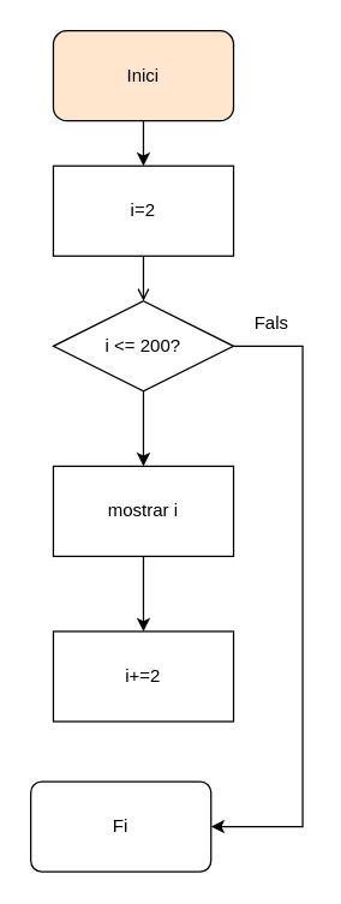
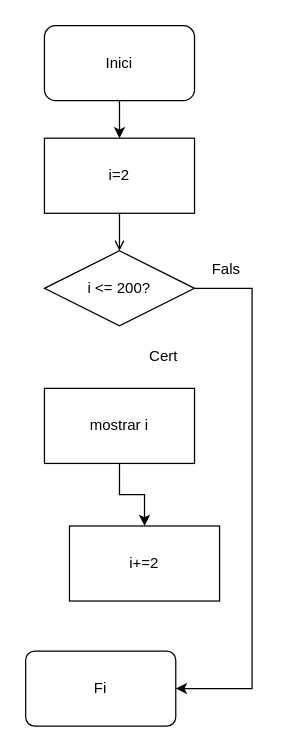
  <mxCell id="0" />
  <mxCell id="1" parent="0" />
  <mxCell id="2" style="edgeStyle=orthogonalEdgeStyle;rounded=0;orthogonalLoop=1;jettySize=auto;html=1;entryX=0.5;entryY=0;entryDx=0;entryDy=0;" edge="1" parent="1" source="3" target="6"><mxGeometry relative="1" as="geometry" /></mxCell>
- <mxCell id="3" value="&lt;div&gt;Inici&lt;/div&gt;" style="rounded=1;whiteSpace=wrap;html=1;fillColor=#ffe6cc;" parent="1" vertex="1"><mxGeometry x="35" width="120" height="60" as="geometry" y="20" /></mxCell>
+ <mxCell id="3" value="&lt;div&gt;Inici&lt;/div&gt;" style="rounded=1;whiteSpace=wrap;html=1;" parent="1" vertex="1"><mxGeometry x="35" width="120" height="60" as="geometry" y="20" /></mxCell>
  <mxCell id="4" value="Fi" style="whiteSpace=wrap;html=1;rounded=1;arcSize=12;" parent="1" vertex="1"><mxGeometry x="20" y="520" width="120" height="60" as="geometry" /></mxCell>
  <mxCell id="5" style="edgeStyle=orthogonalEdgeStyle;rounded=0;orthogonalLoop=1;jettySize=auto;html=1;entryX=0.5;entryY=0;entryDx=0;entryDy=0;endArrow=open;" edge="1" parent="1" source="6" target="11"><mxGeometry relative="1" as="geometry"><mxPoint x="95" y="200" as="targetPoint" /></mxGeometry></mxCell>
  <mxCell id="6" value="i=2" style="rounded=0;whiteSpace=wrap;html=1;" vertex="1" parent="1"><mxGeometry x="35" y="110" width="120" height="60" as="geometry" /></mxCell>
+ <mxCell id="7" value="Cert" style="text;html=1;align=center;verticalAlign=middle;resizable=0;points=[];autosize=1;strokeColor=none;fillColor=none;" vertex="1" parent="1"><mxGeometry x="105" y="270" width="50" height="30" as="geometry" /></mxCell>
  <mxCell id="8" value="Fals" style="text;html=1;align=center;verticalAlign=middle;resizable=0;points=[];autosize=1;strokeColor=none;fillColor=none;" vertex="1" parent="1"><mxGeometry x="155" y="200" width="50" height="30" as="geometry" /></mxCell>
- <mxCell id="9" style="edgeStyle=orthogonalEdgeStyle;rounded=0;orthogonalLoop=1;jettySize=auto;html=1;entryX=0.5;entryY=0;entryDx=0;entryDy=0;" edge="1" parent="1" source="11" target="13"><mxGeometry relative="1" as="geometry" /></mxCell>
  <mxCell id="10" style="edgeStyle=orthogonalEdgeStyle;rounded=0;orthogonalLoop=1;jettySize=auto;html=1;exitX=1;exitY=0.5;exitDx=0;exitDy=0;entryX=1;entryY=0.5;entryDx=0;entryDy=0;" edge="1" parent="1" source="11" target="4"><mxGeometry relative="1" as="geometry"><mxPoint x="201" y="500" as="targetPoint" /><Array as="points"><mxPoint x="201" y="230" /><mxPoint x="201" y="550" /></Array></mxGeometry></mxCell>
  <mxCell id="11" value="i &amp;lt;= 200?" style="rhombus;whiteSpace=wrap;html=1;" vertex="1" parent="1"><mxGeometry x="35" y="200" width="120" height="60" as="geometry" /></mxCell>
  <mxCell id="12" style="edgeStyle=orthogonalEdgeStyle;rounded=0;orthogonalLoop=1;jettySize=auto;html=1;entryX=0.5;entryY=0;entryDx=0;entryDy=0;" edge="1" parent="1" source="13" target="14"><mxGeometry relative="1" as="geometry" /></mxCell>
  <mxCell id="13" value="mostrar i" style="rounded=0;whiteSpace=wrap;html=1;" vertex="1" parent="1"><mxGeometry x="35" y="310" width="120" height="60" as="geometry" /></mxCell>
- <mxCell id="14" value="i+=2" style="rounded=0;whiteSpace=wrap;html=1;" vertex="1" parent="1"><mxGeometry x="35" y="420" width="120" height="60" as="geometry" /></mxCell>
+ <mxCell id="14" value="i+=2" style="rounded=0;whiteSpace=wrap;html=1;" vertex="1" parent="1"><mxGeometry x="55" y="420" width="120" height="60" as="geometry" /></mxCell>
